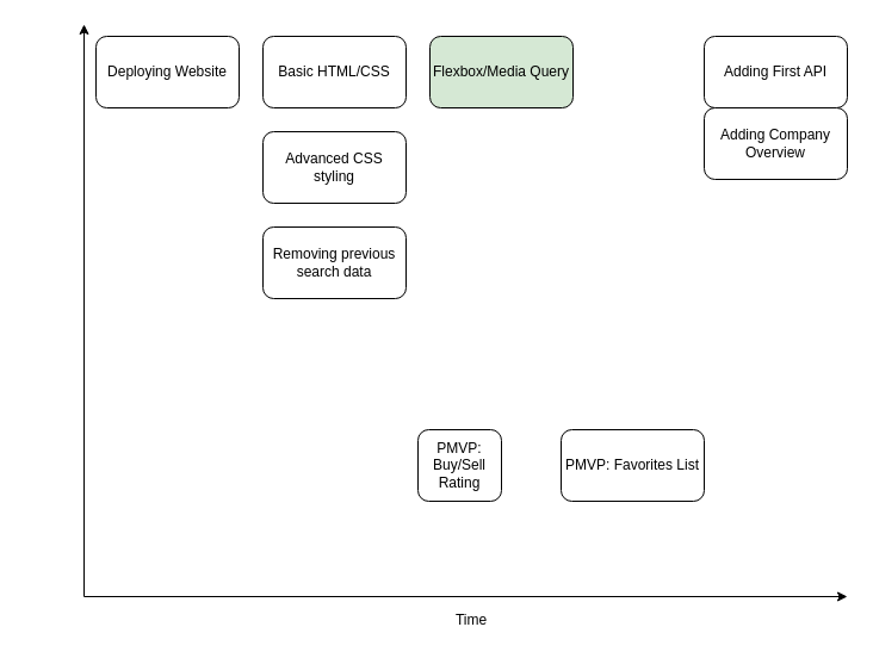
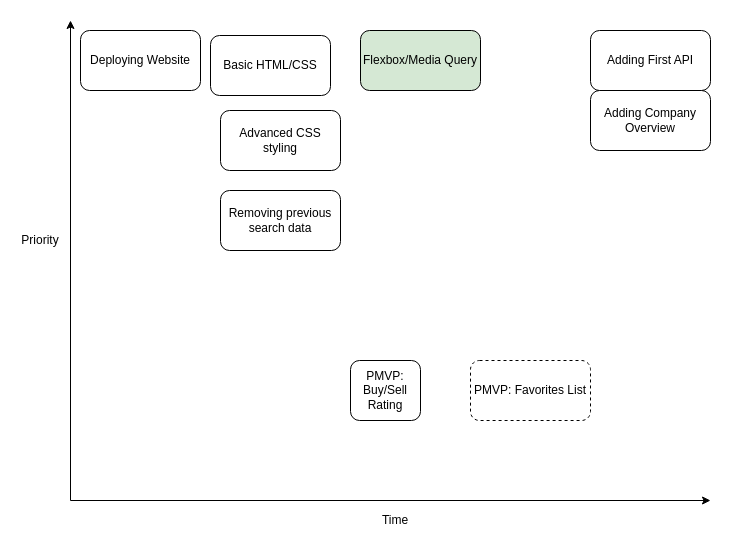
  <mxCell id="0" />
  <mxCell id="1" parent="0" />
  <mxCell id="2" value="" style="endArrow=classic;html=1;" edge="1" parent="1"><mxGeometry width="50" height="50" relative="1" as="geometry"><mxPoint x="70" y="500" as="sourcePoint" /><mxPoint x="710" y="500" as="targetPoint" /></mxGeometry></mxCell>
  <mxCell id="3" value="" style="endArrow=classic;html=1;" edge="1" parent="1"><mxGeometry width="50" height="50" relative="1" as="geometry"><mxPoint x="70" y="500" as="sourcePoint" /><mxPoint x="70" y="20" as="targetPoint" /></mxGeometry></mxCell>
  <mxCell id="4" value="&lt;div&gt;Time&lt;/div&gt;" style="text;html=1;strokeColor=none;fillColor=none;align=center;verticalAlign=middle;whiteSpace=wrap;rounded=0;" vertex="1" parent="1"><mxGeometry x="375" y="510" width="40" height="20" as="geometry" /></mxCell>
+ <mxCell id="5" value="Priority" style="text;html=1;strokeColor=none;fillColor=none;align=center;verticalAlign=middle;whiteSpace=wrap;rounded=0;" vertex="1" parent="1"><mxGeometry x="20" y="230" width="40" height="20" as="geometry" /></mxCell>
  <mxCell id="6" value="Adding First API" style="rounded=1;whiteSpace=wrap;html=1;" vertex="1" parent="1"><mxGeometry x="590" y="30" width="120" height="60" as="geometry" /></mxCell>
- <mxCell id="7" value="Basic HTML/CSS" style="rounded=1;whiteSpace=wrap;html=1;" vertex="1" parent="1"><mxGeometry x="220" y="30" width="120" height="60" as="geometry" /></mxCell>
+ <mxCell id="7" value="Basic HTML/CSS" style="rounded=1;whiteSpace=wrap;html=1;" vertex="1" parent="1"><mxGeometry x="210" y="35" width="120" height="60" as="geometry" /></mxCell>
  <mxCell id="8" value="Adding Company Overview" style="rounded=1;whiteSpace=wrap;html=1;" vertex="1" parent="1"><mxGeometry x="590" y="90" width="120" height="60" as="geometry" /></mxCell>
- <mxCell id="9" value="PMVP: Favorites List" style="rounded=1;whiteSpace=wrap;html=1;" vertex="1" parent="1"><mxGeometry x="470" y="360" width="120" height="60" as="geometry" /></mxCell>
+ <mxCell id="9" value="PMVP: Favorites List" style="rounded=1;whiteSpace=wrap;html=1;dashed=1;" vertex="1" parent="1"><mxGeometry x="470" y="360" width="120" height="60" as="geometry" /></mxCell>
  <mxCell id="10" value="PMVP: Buy/Sell Rating" style="rounded=1;whiteSpace=wrap;html=1;" vertex="1" parent="1"><mxGeometry x="350" y="360" width="70" height="60" as="geometry" /></mxCell>
  <mxCell id="11" value="&lt;div&gt;Flexbox/Media Query&lt;/div&gt;" style="rounded=1;whiteSpace=wrap;html=1;fillColor=#d5e8d4;" vertex="1" parent="1"><mxGeometry x="360" y="30" width="120" height="60" as="geometry" /></mxCell>
  <mxCell id="12" value="Removing previous search data" style="rounded=1;whiteSpace=wrap;html=1;direction=west;" vertex="1" parent="1"><mxGeometry x="220" y="190" width="120" height="60" as="geometry" /></mxCell>
  <mxCell id="13" value="Deploying Website" style="rounded=1;whiteSpace=wrap;html=1;" vertex="1" parent="1"><mxGeometry x="80" y="30" width="120" height="60" as="geometry" /></mxCell>
  <mxCell id="14" value="Advanced CSS styling" style="rounded=1;whiteSpace=wrap;html=1;" vertex="1" parent="1"><mxGeometry x="220" y="110" width="120" height="60" as="geometry" /></mxCell>
